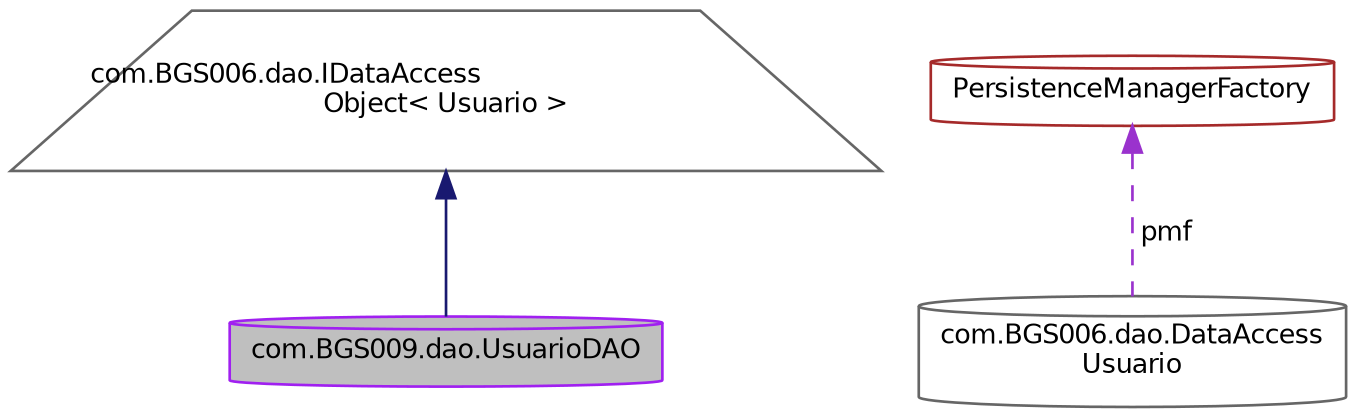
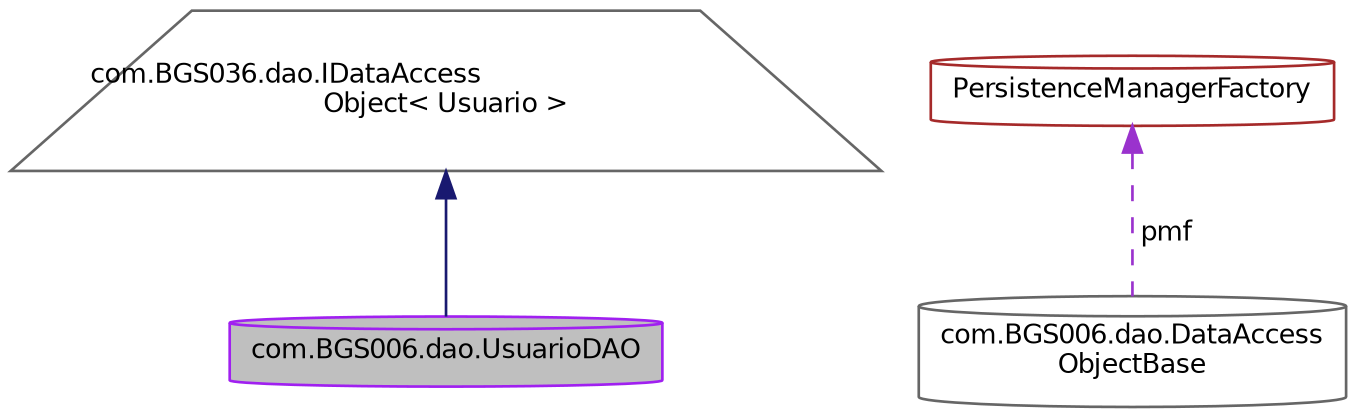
  digraph {
    fontname="DejaVu Sans"
    node [color=gray40 fillcolor=white fontname="DejaVu Sans" fontsize=10 shape=cylinder style=filled]
    edge [dir=back fontname="DejaVu Sans" fontsize=10 labelfontname=Helvetica labelfontsize=10]
-   n1 [color=purple fillcolor=grey75 fontcolor=black height=0.2 label="com.BGS009.dao.UsuarioDAO" width=0.4]
-   n2 [height=0.2 label="com.BGS006.dao.DataAccess\lUsuario" width=0.4]
+   n1 [color=purple fillcolor=grey75 fontcolor=black height=0.2 label="com.BGS006.dao.UsuarioDAO" width=0.4]
+   n2 [height=0.2 label="com.BGS006.dao.DataAccess\lObjectBase" width=0.4]
    n3 [color=brown height=0.2 label=PersistenceManagerFactory width=0.4]
-   n4 [height=0.2 label="com.BGS006.dao.IDataAccess\lObject\< Usuario \>" shape=trapezium width=0.4]
+   n4 [height=0.2 label="com.BGS036.dao.IDataAccess\lObject\< Usuario \>" shape=trapezium width=0.4]
    n3 -> n2 [color=darkorchid3 label=" pmf" style=dashed]
    n4 -> n1 [color=midnightblue style=solid]
  }
